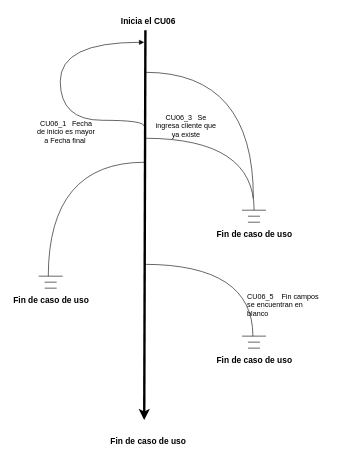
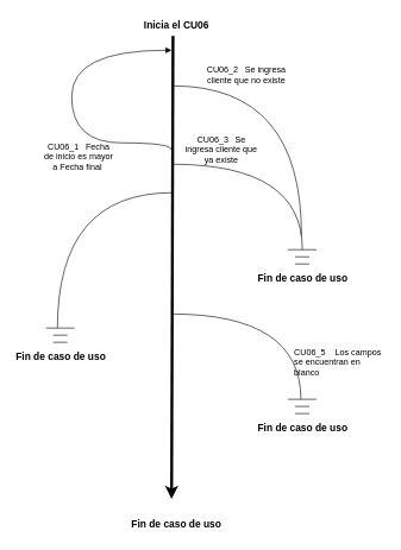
  <mxCell id="0" />
  <mxCell id="1" parent="0" />
  <mxCell id="2" value="" style="endArrow=classic;html=1;rounded=0;strokeWidth=4;" edge="1" parent="1"><mxGeometry width="50" height="50" relative="1" as="geometry"><mxPoint x="242" y="50" as="sourcePoint" /><mxPoint x="240" y="700" as="targetPoint" /></mxGeometry></mxCell>
  <mxCell id="3" value="&lt;b&gt;&lt;font style=&quot;font-size: 14px;&quot;&gt;Inicia el CU06&lt;/font&gt;&lt;/b&gt;" style="text;html=1;align=center;verticalAlign=middle;whiteSpace=wrap;rounded=0;" vertex="1" parent="1"><mxGeometry x="182" y="20" width="130" height="30" as="geometry" /></mxCell>
  <mxCell id="4" value="" style="endArrow=none;html=1;rounded=0;" edge="1" parent="1"><mxGeometry width="50" height="50" relative="1" as="geometry"><mxPoint x="403" y="350" as="sourcePoint" /><mxPoint x="443" y="350" as="targetPoint" /></mxGeometry></mxCell>
  <mxCell id="5" value="" style="endArrow=none;html=1;rounded=0;" edge="1" parent="1"><mxGeometry width="50" height="50" relative="1" as="geometry"><mxPoint x="413" y="370" as="sourcePoint" /><mxPoint x="433" y="370" as="targetPoint" /></mxGeometry></mxCell>
  <mxCell id="6" value="" style="endArrow=none;html=1;rounded=0;" edge="1" parent="1"><mxGeometry width="50" height="50" relative="1" as="geometry"><mxPoint x="413" y="360" as="sourcePoint" /><mxPoint x="433" y="360" as="targetPoint" /></mxGeometry></mxCell>
  <mxCell id="7" value="&lt;b&gt;&lt;font style=&quot;font-size: 14px;&quot;&gt;Fin de caso de uso&lt;/font&gt;&lt;/b&gt;" style="text;html=1;align=center;verticalAlign=middle;whiteSpace=wrap;rounded=0;" vertex="1" parent="1"><mxGeometry x="359" y="375.2" width="130" height="30" as="geometry" /></mxCell>
  <mxCell id="8" value="" style="endArrow=none;html=1;rounded=0;edgeStyle=orthogonalEdgeStyle;curved=1;endFill=0;" edge="1" parent="1"><mxGeometry width="50" height="50" relative="1" as="geometry"><mxPoint x="242" y="120" as="sourcePoint" /><mxPoint x="422" y="330" as="targetPoint" /></mxGeometry></mxCell>
  <mxCell id="9" value="&lt;b&gt;&lt;font style=&quot;font-size: 14px;&quot;&gt;Fin de caso de uso&lt;/font&gt;&lt;/b&gt;" style="text;html=1;align=center;verticalAlign=middle;whiteSpace=wrap;rounded=0;" vertex="1" parent="1"><mxGeometry x="182" y="720" width="130" height="30" as="geometry" /></mxCell>
  <mxCell id="10" value="CU06_1&lt;span style=&quot;white-space:pre&quot;&gt;&#09;&lt;/span&gt;Fecha de inicio es mayor a Fecha final&amp;nbsp;&lt;div&gt;&lt;/div&gt;" style="text;html=1;align=center;verticalAlign=middle;whiteSpace=wrap;rounded=0;" vertex="1" parent="1"><mxGeometry x="60" y="200" width="100" height="40" as="geometry" /></mxCell>
+ <mxCell id="11" value="CU06_2&lt;span style=&quot;white-space:pre&quot;&gt;&#09;&lt;/span&gt;Se ingresa cliente que no existe&lt;div&gt;&lt;/div&gt;" style="text;html=1;align=center;verticalAlign=middle;whiteSpace=wrap;rounded=0;" vertex="1" parent="1"><mxGeometry x="280" y="90" width="130" height="30" as="geometry" /></mxCell>
  <mxCell id="12" value="" style="endArrow=none;html=1;rounded=0;edgeStyle=orthogonalEdgeStyle;curved=1;endFill=0;" edge="1" parent="1"><mxGeometry width="50" height="50" relative="1" as="geometry"><mxPoint x="242" y="230" as="sourcePoint" /><mxPoint x="423.25" y="350" as="targetPoint" /></mxGeometry></mxCell>
  <mxCell id="13" value="&lt;div&gt;&lt;/div&gt;&lt;div&gt;CU06_3&lt;span style=&quot;white-space:pre&quot;&gt;&#09;&lt;/span&gt;Se ingresa cliente que ya existe&lt;br&gt;&lt;/div&gt;" style="text;html=1;align=center;verticalAlign=middle;whiteSpace=wrap;rounded=0;" vertex="1" parent="1"><mxGeometry x="255" y="190" width="110" height="40" as="geometry" /></mxCell>
  <mxCell id="14" value="" style="endArrow=block;html=1;rounded=0;edgeStyle=orthogonalEdgeStyle;curved=1;endFill=1;" edge="1" parent="1"><mxGeometry width="50" height="50" relative="1" as="geometry"><mxPoint x="240" y="210" as="sourcePoint" /><mxPoint x="240" y="70" as="targetPoint" /><Array as="points"><mxPoint x="240" y="200" /><mxPoint x="100" y="200" /><mxPoint x="100" y="70" /></Array></mxGeometry></mxCell>
  <mxCell id="15" value="" style="endArrow=none;html=1;rounded=0;edgeStyle=orthogonalEdgeStyle;curved=1;endFill=0;" edge="1" parent="1"><mxGeometry width="50" height="50" relative="1" as="geometry"><mxPoint x="240" y="270" as="sourcePoint" /><mxPoint x="80" y="460" as="targetPoint" /></mxGeometry></mxCell>
  <mxCell id="16" value="" style="endArrow=none;html=1;rounded=0;" edge="1" parent="1"><mxGeometry width="50" height="50" relative="1" as="geometry"><mxPoint x="64" y="460" as="sourcePoint" /><mxPoint x="104" y="460" as="targetPoint" /></mxGeometry></mxCell>
  <mxCell id="17" value="" style="endArrow=none;html=1;rounded=0;" edge="1" parent="1"><mxGeometry width="50" height="50" relative="1" as="geometry"><mxPoint x="74" y="480" as="sourcePoint" /><mxPoint x="94" y="480" as="targetPoint" /></mxGeometry></mxCell>
  <mxCell id="18" value="" style="endArrow=none;html=1;rounded=0;" edge="1" parent="1"><mxGeometry width="50" height="50" relative="1" as="geometry"><mxPoint x="74" y="470" as="sourcePoint" /><mxPoint x="94" y="470" as="targetPoint" /></mxGeometry></mxCell>
  <mxCell id="19" value="&lt;b&gt;&lt;font style=&quot;font-size: 14px;&quot;&gt;Fin de caso de uso&lt;/font&gt;&lt;/b&gt;" style="text;html=1;align=center;verticalAlign=middle;whiteSpace=wrap;rounded=0;" vertex="1" parent="1"><mxGeometry x="20" y="485.2" width="130" height="30" as="geometry" /></mxCell>
- <mxCell id="20" value="CU06_5    Fin campos se encuentran en blanco" style="text;whiteSpace=wrap;" vertex="1" parent="1"><mxGeometry x="410" y="480.2" width="130" height="40" as="geometry" /></mxCell>
+ <mxCell id="20" value="CU06_5    Los campos se encuentran en blanco" style="text;whiteSpace=wrap;" vertex="1" parent="1"><mxGeometry x="410" y="480.2" width="130" height="40" as="geometry" /></mxCell>
  <mxCell id="21" value="" style="endArrow=none;html=1;rounded=0;edgeStyle=orthogonalEdgeStyle;curved=1;endFill=0;" edge="1" parent="1"><mxGeometry width="50" height="50" relative="1" as="geometry"><mxPoint x="240" y="440.2" as="sourcePoint" /><mxPoint x="421.25" y="560.2" as="targetPoint" /></mxGeometry></mxCell>
  <mxCell id="22" value="" style="endArrow=none;html=1;rounded=0;" edge="1" parent="1"><mxGeometry width="50" height="50" relative="1" as="geometry"><mxPoint x="403" y="560" as="sourcePoint" /><mxPoint x="443" y="560" as="targetPoint" /></mxGeometry></mxCell>
  <mxCell id="23" value="" style="endArrow=none;html=1;rounded=0;" edge="1" parent="1"><mxGeometry width="50" height="50" relative="1" as="geometry"><mxPoint x="413" y="580" as="sourcePoint" /><mxPoint x="433" y="580" as="targetPoint" /></mxGeometry></mxCell>
  <mxCell id="24" value="" style="endArrow=none;html=1;rounded=0;" edge="1" parent="1"><mxGeometry width="50" height="50" relative="1" as="geometry"><mxPoint x="413" y="570" as="sourcePoint" /><mxPoint x="433" y="570" as="targetPoint" /></mxGeometry></mxCell>
  <mxCell id="25" value="&lt;b&gt;&lt;font style=&quot;font-size: 14px;&quot;&gt;Fin de caso de uso&lt;/font&gt;&lt;/b&gt;" style="text;html=1;align=center;verticalAlign=middle;whiteSpace=wrap;rounded=0;" vertex="1" parent="1"><mxGeometry x="359" y="585.2" width="130" height="30" as="geometry" /></mxCell>
